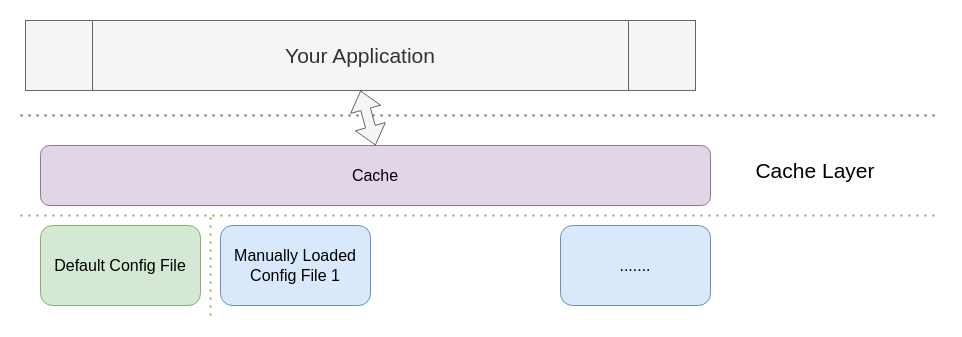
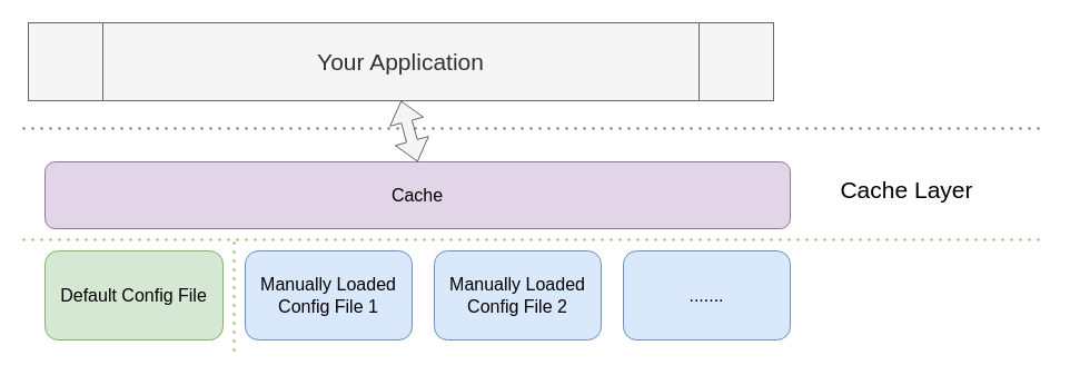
  <mxCell id="0" />
  <mxCell id="1" parent="0" />
  <mxCell id="2" value="Default Config File&lt;br&gt;" style="rounded=1;whiteSpace=wrap;html=1;fontSize=16;fillColor=#d5e8d4;strokeColor=#82b366;" parent="1" vertex="1"><mxGeometry x="40" y="225" width="160" height="80" as="geometry" /></mxCell>
  <mxCell id="3" value="Manually Loaded&lt;br&gt;Config File 1" style="rounded=1;whiteSpace=wrap;html=1;fontSize=16;fillColor=#dae8fc;strokeColor=#6c8ebf;" parent="1" vertex="1"><mxGeometry x="220" y="225" width="150" height="80" as="geometry" /></mxCell>
+ <mxCell id="4" value="Manually Loaded&lt;br style=&quot;border-color: var(--border-color);&quot;&gt;Config File 2" style="rounded=1;whiteSpace=wrap;html=1;fontSize=16;fillColor=#dae8fc;strokeColor=#6c8ebf;" parent="1" vertex="1"><mxGeometry x="390" y="225" width="150" height="80" as="geometry" /></mxCell>
  <mxCell id="5" value="......." style="rounded=1;whiteSpace=wrap;html=1;fontSize=16;fillColor=#dae8fc;strokeColor=#6c8ebf;" parent="1" vertex="1"><mxGeometry x="560" y="225" width="150" height="80" as="geometry" /></mxCell>
  <mxCell id="6" value="" style="endArrow=none;dashed=1;html=1;dashPattern=1 3;strokeWidth=2;rounded=0;fillColor=#d5e8d4;strokeColor=#82b366;" parent="1" edge="1"><mxGeometry width="50" height="50" relative="1" as="geometry"><mxPoint x="210" y="315" as="sourcePoint" /><mxPoint x="210" y="215" as="targetPoint" /></mxGeometry></mxCell>
  <mxCell id="7" value="" style="endArrow=none;dashed=1;html=1;dashPattern=1 3;strokeWidth=2;rounded=0;fillColor=#d5e8d4;strokeColor=#82b366;" parent="1" edge="1"><mxGeometry width="50" height="50" relative="1" as="geometry"><mxPoint x="20" y="215" as="sourcePoint" /><mxPoint x="940" y="215" as="targetPoint" /></mxGeometry></mxCell>
  <mxCell id="8" value="Cache" style="rounded=1;whiteSpace=wrap;html=1;fontSize=16;fillColor=#e1d5e7;strokeColor=#9673a6;" parent="1" vertex="1"><mxGeometry x="40" y="145" width="670" height="60" as="geometry" /></mxCell>
  <mxCell id="9" value="" style="endArrow=none;dashed=1;html=1;dashPattern=1 3;strokeWidth=2;rounded=0;fillColor=#f5f5f5;strokeColor=#666666;" parent="1" edge="1"><mxGeometry width="50" height="50" relative="1" as="geometry"><mxPoint x="20" y="115" as="sourcePoint" /><mxPoint x="940" y="115" as="targetPoint" /></mxGeometry></mxCell>
  <mxCell id="10" value="Cache Layer" style="text;html=1;strokeColor=none;fillColor=none;align=center;verticalAlign=middle;whiteSpace=wrap;rounded=0;fontSize=21;labelBackgroundColor=default;" parent="1" vertex="1"><mxGeometry x="720" y="155" width="190" height="30" as="geometry" /></mxCell>
  <mxCell id="11" value="Your Application" style="shape=process;whiteSpace=wrap;html=1;backgroundOutline=1;fontSize=21;fillColor=#f5f5f5;fontColor=#333333;strokeColor=#666666;" parent="1" vertex="1"><mxGeometry x="25" y="20" width="670" height="70" as="geometry" /></mxCell>
  <mxCell id="12" value="" style="shape=flexArrow;endArrow=classic;startArrow=classic;html=1;rounded=0;exitX=0.5;exitY=0;exitDx=0;exitDy=0;entryX=0.5;entryY=1;entryDx=0;entryDy=0;fillColor=#f5f5f5;strokeColor=#666666;" parent="1" source="8" target="11" edge="1"><mxGeometry width="100" height="100" relative="1" as="geometry"><mxPoint x="270" y="195" as="sourcePoint" /><mxPoint x="370" y="95" as="targetPoint" /></mxGeometry></mxCell>
